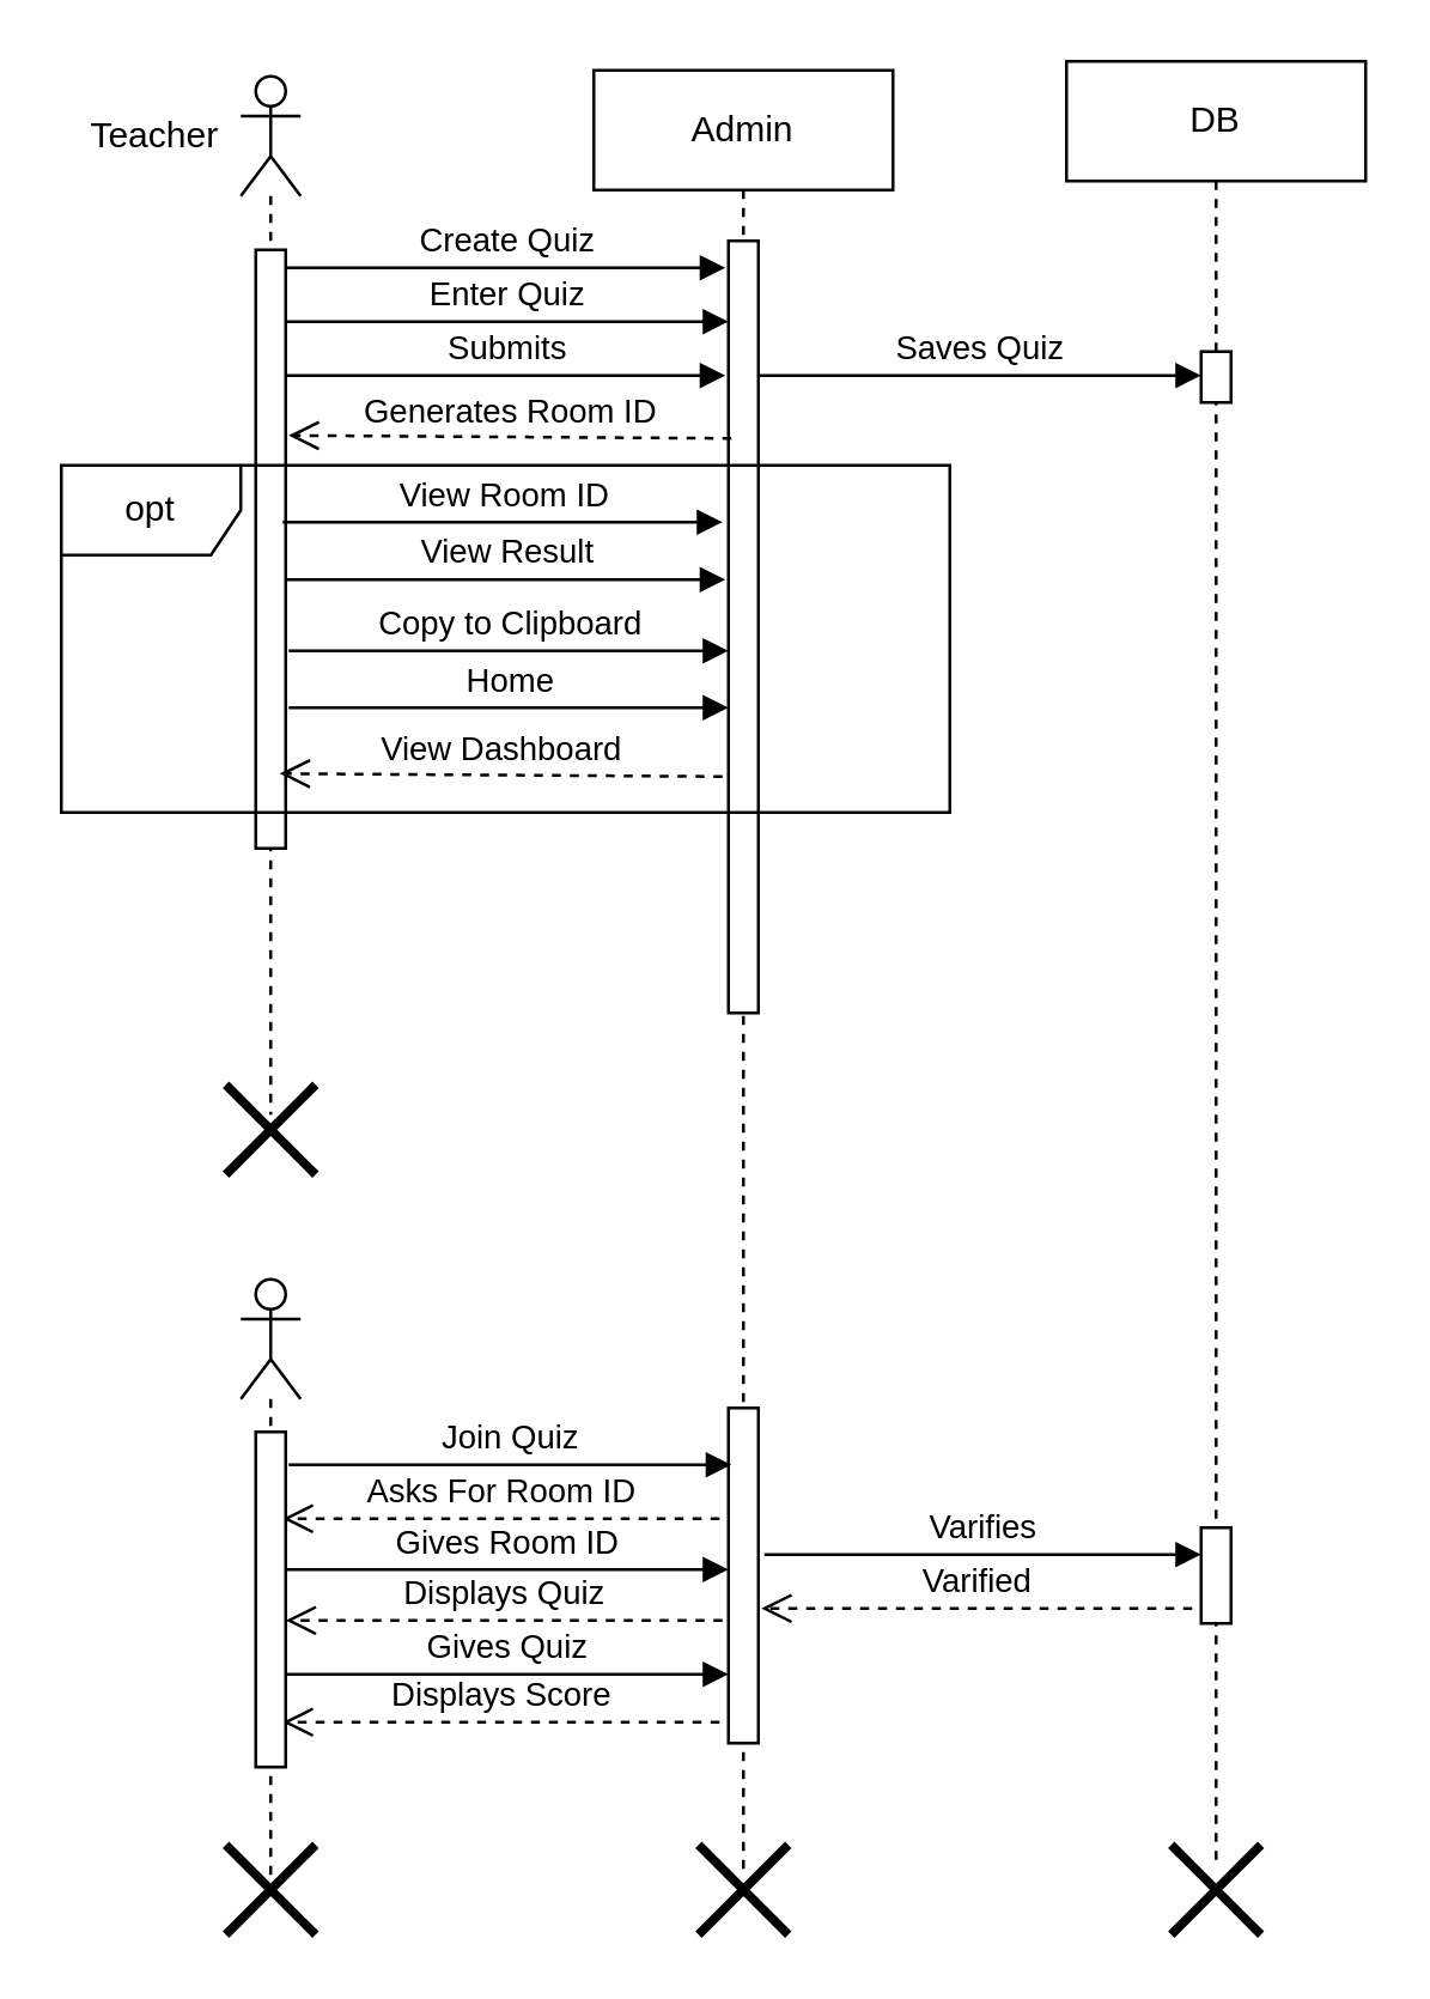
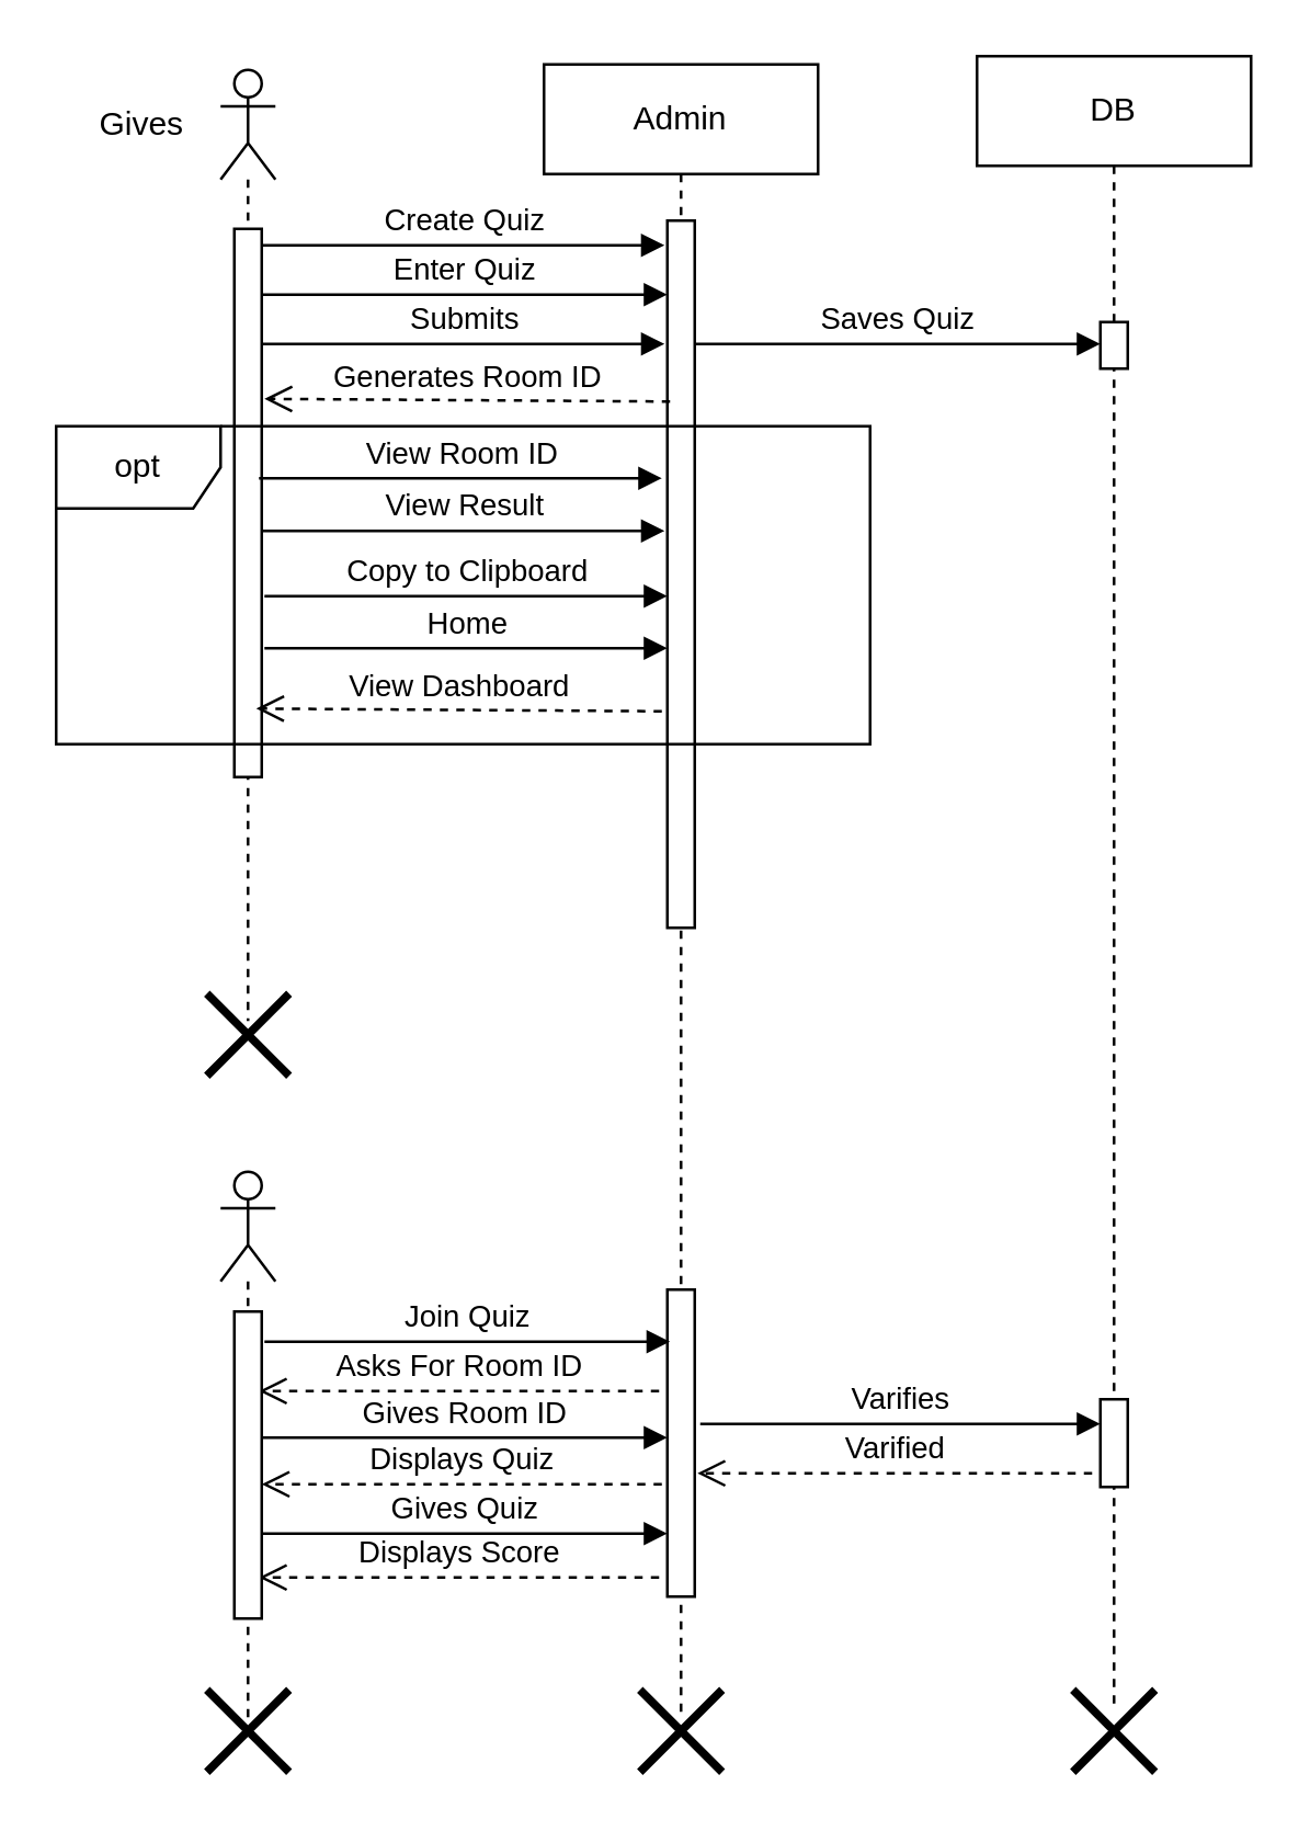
  <mxCell id="0" />
  <mxCell id="1" parent="0" />
  <mxCell id="2" value="" style="shape=umlLifeline;perimeter=lifelinePerimeter;whiteSpace=wrap;html=1;container=1;dropTarget=0;collapsible=0;recursiveResize=0;outlineConnect=0;portConstraint=eastwest;newEdgeStyle={&quot;curved&quot;:0,&quot;rounded&quot;:0};participant=umlActor;" parent="1" vertex="1"><mxGeometry x="80" y="25" width="20" height="347" as="geometry" /></mxCell>
  <mxCell id="3" value="" style="html=1;points=[[0,0,0,0,5],[0,1,0,0,-5],[1,0,0,0,5],[1,1,0,0,-5]];perimeter=orthogonalPerimeter;outlineConnect=0;targetShapes=umlLifeline;portConstraint=eastwest;newEdgeStyle={&quot;curved&quot;:0,&quot;rounded&quot;:0};" parent="2" vertex="1"><mxGeometry x="5" y="58" width="10" height="200" as="geometry" /></mxCell>
  <mxCell id="4" value="Admin" style="shape=umlLifeline;perimeter=lifelinePerimeter;whiteSpace=wrap;html=1;container=1;dropTarget=0;collapsible=0;recursiveResize=0;outlineConnect=0;portConstraint=eastwest;newEdgeStyle={&quot;curved&quot;:0,&quot;rounded&quot;:0};" parent="1" vertex="1"><mxGeometry x="198" y="23" width="100" height="604" as="geometry" /></mxCell>
  <mxCell id="5" value="" style="html=1;points=[[0,0,0,0,5],[0,1,0,0,-5],[1,0,0,0,5],[1,1,0,0,-5]];perimeter=orthogonalPerimeter;outlineConnect=0;targetShapes=umlLifeline;portConstraint=eastwest;newEdgeStyle={&quot;curved&quot;:0,&quot;rounded&quot;:0};" parent="4" vertex="1"><mxGeometry x="45" y="57" width="10" height="258" as="geometry" /></mxCell>
  <mxCell id="6" value="" style="html=1;points=[[0,0,0,0,5],[0,1,0,0,-5],[1,0,0,0,5],[1,1,0,0,-5]];perimeter=orthogonalPerimeter;outlineConnect=0;targetShapes=umlLifeline;portConstraint=eastwest;newEdgeStyle={&quot;curved&quot;:0,&quot;rounded&quot;:0};" parent="4" vertex="1"><mxGeometry x="45" y="447" width="10" height="112" as="geometry" /></mxCell>
  <mxCell id="7" value="DB" style="shape=umlLifeline;perimeter=lifelinePerimeter;whiteSpace=wrap;html=1;container=1;dropTarget=0;collapsible=0;recursiveResize=0;outlineConnect=0;portConstraint=eastwest;newEdgeStyle={&quot;curved&quot;:0,&quot;rounded&quot;:0};" parent="1" vertex="1"><mxGeometry x="356" y="20" width="100" height="604" as="geometry" /></mxCell>
  <mxCell id="8" value="" style="html=1;points=[[0,0,0,0,5],[0,1,0,0,-5],[1,0,0,0,5],[1,1,0,0,-5]];perimeter=orthogonalPerimeter;outlineConnect=0;targetShapes=umlLifeline;portConstraint=eastwest;newEdgeStyle={&quot;curved&quot;:0,&quot;rounded&quot;:0};" parent="7" vertex="1"><mxGeometry x="45" y="97" width="10" height="17" as="geometry" /></mxCell>
  <mxCell id="9" value="" style="html=1;points=[[0,0,0,0,5],[0,1,0,0,-5],[1,0,0,0,5],[1,1,0,0,-5]];perimeter=orthogonalPerimeter;outlineConnect=0;targetShapes=umlLifeline;portConstraint=eastwest;newEdgeStyle={&quot;curved&quot;:0,&quot;rounded&quot;:0};" parent="7" vertex="1"><mxGeometry x="45" y="490" width="10" height="32" as="geometry" /></mxCell>
  <mxCell id="10" value="Create Quiz" style="html=1;verticalAlign=bottom;endArrow=block;curved=0;rounded=0;" parent="1" edge="1"><mxGeometry width="80" relative="1" as="geometry"><mxPoint x="95" y="89" as="sourcePoint" /><mxPoint x="242" y="89" as="targetPoint" /></mxGeometry></mxCell>
  <mxCell id="11" value="Enter Quiz" style="html=1;verticalAlign=bottom;endArrow=block;curved=0;rounded=0;entryX=0;entryY=0;entryDx=0;entryDy=5;entryPerimeter=0;exitX=1;exitY=0;exitDx=0;exitDy=5;exitPerimeter=0;" parent="1" edge="1"><mxGeometry width="80" relative="1" as="geometry"><mxPoint x="95" y="107" as="sourcePoint" /><mxPoint x="243" y="107" as="targetPoint" /><mxPoint as="offset" /></mxGeometry></mxCell>
  <mxCell id="12" value="Submits" style="html=1;verticalAlign=bottom;endArrow=block;curved=0;rounded=0;exitX=1;exitY=0;exitDx=0;exitDy=5;exitPerimeter=0;" parent="1" edge="1"><mxGeometry width="80" relative="1" as="geometry"><mxPoint x="95" y="125" as="sourcePoint" /><mxPoint x="242" y="125" as="targetPoint" /></mxGeometry></mxCell>
  <mxCell id="13" value="Saves Quiz" style="html=1;verticalAlign=bottom;endArrow=block;curved=0;rounded=0;entryX=0;entryY=0;entryDx=0;entryDy=5;entryPerimeter=0;exitX=1;exitY=0;exitDx=0;exitDy=5;exitPerimeter=0;" parent="1" edge="1"><mxGeometry width="80" relative="1" as="geometry"><mxPoint x="253" y="125" as="sourcePoint" /><mxPoint x="401" y="125" as="targetPoint" /><mxPoint as="offset" /></mxGeometry></mxCell>
  <mxCell id="14" value="Generates Room ID" style="html=1;verticalAlign=bottom;endArrow=open;dashed=1;endSize=8;curved=0;rounded=0;exitX=0;exitY=1;exitDx=0;exitDy=-5;exitPerimeter=0;entryX=1;entryY=1;entryDx=0;entryDy=-5;entryPerimeter=0;" parent="1" edge="1"><mxGeometry relative="1" as="geometry"><mxPoint x="244" y="146" as="sourcePoint" /><mxPoint x="96" y="145" as="targetPoint" /></mxGeometry></mxCell>
  <mxCell id="15" value="Join Quiz" style="html=1;verticalAlign=bottom;endArrow=block;curved=0;rounded=0;entryX=0;entryY=0;entryDx=0;entryDy=5;entryPerimeter=0;exitX=1;exitY=0;exitDx=0;exitDy=5;exitPerimeter=0;" parent="1" edge="1"><mxGeometry width="80" relative="1" as="geometry"><mxPoint x="96" y="489" as="sourcePoint" /><mxPoint x="244" y="489" as="targetPoint" /></mxGeometry></mxCell>
  <mxCell id="16" value="Displays Quiz" style="html=1;verticalAlign=bottom;endArrow=open;dashed=1;endSize=8;curved=0;rounded=0;exitX=0;exitY=1;exitDx=0;exitDy=-5;exitPerimeter=0;" parent="1" edge="1"><mxGeometry relative="1" as="geometry"><mxPoint x="241" y="541" as="sourcePoint" /><mxPoint x="95" y="541" as="targetPoint" /></mxGeometry></mxCell>
  <mxCell id="17" value="Gives Quiz" style="html=1;verticalAlign=bottom;endArrow=block;curved=0;rounded=0;entryX=0;entryY=0;entryDx=0;entryDy=5;entryPerimeter=0;exitX=1;exitY=0;exitDx=0;exitDy=5;exitPerimeter=0;" parent="1" edge="1"><mxGeometry width="80" relative="1" as="geometry"><mxPoint x="95" y="559" as="sourcePoint" /><mxPoint x="243" y="559" as="targetPoint" /></mxGeometry></mxCell>
  <mxCell id="18" value="Displays Score" style="html=1;verticalAlign=bottom;endArrow=open;dashed=1;endSize=8;curved=0;rounded=0;exitX=0;exitY=1;exitDx=0;exitDy=-5;exitPerimeter=0;" parent="1" edge="1"><mxGeometry relative="1" as="geometry"><mxPoint x="240" y="575" as="sourcePoint" /><mxPoint x="94" y="575" as="targetPoint" /></mxGeometry></mxCell>
  <mxCell id="19" value="Asks For Room ID" style="html=1;verticalAlign=bottom;endArrow=open;dashed=1;endSize=8;curved=0;rounded=0;exitX=0;exitY=1;exitDx=0;exitDy=-5;exitPerimeter=0;" parent="1" edge="1"><mxGeometry relative="1" as="geometry"><mxPoint x="240" y="507" as="sourcePoint" /><mxPoint x="94" y="507" as="targetPoint" /></mxGeometry></mxCell>
  <mxCell id="20" value="Gives Room ID" style="html=1;verticalAlign=bottom;endArrow=block;curved=0;rounded=0;entryX=0;entryY=0;entryDx=0;entryDy=5;entryPerimeter=0;exitX=1;exitY=0;exitDx=0;exitDy=5;exitPerimeter=0;" parent="1" edge="1"><mxGeometry width="80" relative="1" as="geometry"><mxPoint x="95" y="524" as="sourcePoint" /><mxPoint x="243" y="524" as="targetPoint" /></mxGeometry></mxCell>
  <mxCell id="21" value="" style="shape=umlDestroy;whiteSpace=wrap;html=1;strokeWidth=3;targetShapes=umlLifeline;" parent="1" vertex="1"><mxGeometry x="75" y="616" width="30" height="30" as="geometry" /></mxCell>
  <mxCell id="22" value="" style="shape=umlDestroy;whiteSpace=wrap;html=1;strokeWidth=3;targetShapes=umlLifeline;" parent="1" vertex="1"><mxGeometry x="233" y="616" width="30" height="30" as="geometry" /></mxCell>
  <mxCell id="23" value="" style="shape=umlDestroy;whiteSpace=wrap;html=1;strokeWidth=3;targetShapes=umlLifeline;" parent="1" vertex="1"><mxGeometry x="391" y="616" width="30" height="30" as="geometry" /></mxCell>
- <mxCell id="24" value="Teacher" style="text;html=1;align=center;verticalAlign=middle;resizable=0;points=[];autosize=1;strokeColor=none;fillColor=none;" parent="1" vertex="1"><mxGeometry x="20" y="32" width="61" height="26" as="geometry" /></mxCell>
+ <mxCell id="24" value="Gives" style="text;html=1;align=center;verticalAlign=middle;resizable=0;points=[];autosize=1;strokeColor=none;fillColor=none;" parent="1" vertex="1"><mxGeometry x="20" y="32" width="61" height="26" as="geometry" /></mxCell>
  <mxCell id="25" value="opt" style="shape=umlFrame;whiteSpace=wrap;html=1;pointerEvents=0;" parent="1" vertex="1"><mxGeometry x="20" y="155" width="297" height="116" as="geometry" /></mxCell>
  <mxCell id="26" value="View Room ID" style="html=1;verticalAlign=bottom;endArrow=block;curved=0;rounded=0;exitX=1;exitY=0;exitDx=0;exitDy=5;exitPerimeter=0;" parent="1" edge="1"><mxGeometry width="80" relative="1" as="geometry"><mxPoint x="94" y="174" as="sourcePoint" /><mxPoint x="241" y="174" as="targetPoint" /></mxGeometry></mxCell>
  <mxCell id="27" value="View Result" style="html=1;verticalAlign=bottom;endArrow=block;curved=0;rounded=0;exitX=1;exitY=0;exitDx=0;exitDy=5;exitPerimeter=0;" parent="1" edge="1"><mxGeometry width="80" relative="1" as="geometry"><mxPoint x="95" y="193.16" as="sourcePoint" /><mxPoint x="242" y="193.16" as="targetPoint" /></mxGeometry></mxCell>
  <mxCell id="28" value="Copy to Clipboard" style="html=1;verticalAlign=bottom;endArrow=block;curved=0;rounded=0;exitX=1;exitY=0;exitDx=0;exitDy=5;exitPerimeter=0;" parent="1" edge="1"><mxGeometry width="80" relative="1" as="geometry"><mxPoint x="96" y="217" as="sourcePoint" /><mxPoint x="243" y="217" as="targetPoint" /></mxGeometry></mxCell>
  <mxCell id="29" value="Home" style="html=1;verticalAlign=bottom;endArrow=block;curved=0;rounded=0;exitX=1;exitY=0;exitDx=0;exitDy=5;exitPerimeter=0;" parent="1" edge="1"><mxGeometry width="80" relative="1" as="geometry"><mxPoint x="96" y="236" as="sourcePoint" /><mxPoint x="243" y="236" as="targetPoint" /></mxGeometry></mxCell>
  <mxCell id="30" value="View Dashboard" style="html=1;verticalAlign=bottom;endArrow=open;dashed=1;endSize=8;curved=0;rounded=0;exitX=0;exitY=1;exitDx=0;exitDy=-5;exitPerimeter=0;entryX=1;entryY=1;entryDx=0;entryDy=-5;entryPerimeter=0;" parent="1" edge="1"><mxGeometry relative="1" as="geometry"><mxPoint x="241" y="259" as="sourcePoint" /><mxPoint x="93" y="258" as="targetPoint" /></mxGeometry></mxCell>
  <mxCell id="31" value="" style="shape=umlLifeline;perimeter=lifelinePerimeter;whiteSpace=wrap;html=1;container=1;dropTarget=0;collapsible=0;recursiveResize=0;outlineConnect=0;portConstraint=eastwest;newEdgeStyle={&quot;curved&quot;:0,&quot;rounded&quot;:0};participant=umlActor;" parent="1" vertex="1"><mxGeometry x="80" y="427" width="20" height="202" as="geometry" /></mxCell>
  <mxCell id="32" value="" style="html=1;points=[[0,0,0,0,5],[0,1,0,0,-5],[1,0,0,0,5],[1,1,0,0,-5]];perimeter=orthogonalPerimeter;outlineConnect=0;targetShapes=umlLifeline;portConstraint=eastwest;newEdgeStyle={&quot;curved&quot;:0,&quot;rounded&quot;:0};" parent="31" vertex="1"><mxGeometry x="5" y="51" width="10" height="112" as="geometry" /></mxCell>
  <mxCell id="33" value="" style="shape=umlDestroy;whiteSpace=wrap;html=1;strokeWidth=3;targetShapes=umlLifeline;" parent="1" vertex="1"><mxGeometry x="75" y="362" width="30" height="30" as="geometry" /></mxCell>
  <mxCell id="34" value="Varifies" style="html=1;verticalAlign=bottom;endArrow=block;curved=0;rounded=0;" parent="1" edge="1"><mxGeometry x="-0.004" width="80" relative="1" as="geometry"><mxPoint x="255" y="519" as="sourcePoint" /><mxPoint x="401" y="519" as="targetPoint" /><mxPoint as="offset" /></mxGeometry></mxCell>
  <mxCell id="35" value="Varified" style="html=1;verticalAlign=bottom;endArrow=open;dashed=1;endSize=8;curved=0;rounded=0;" parent="1" edge="1"><mxGeometry relative="1" as="geometry"><mxPoint x="398" y="537" as="sourcePoint" /><mxPoint x="254" y="537" as="targetPoint" /></mxGeometry></mxCell>
